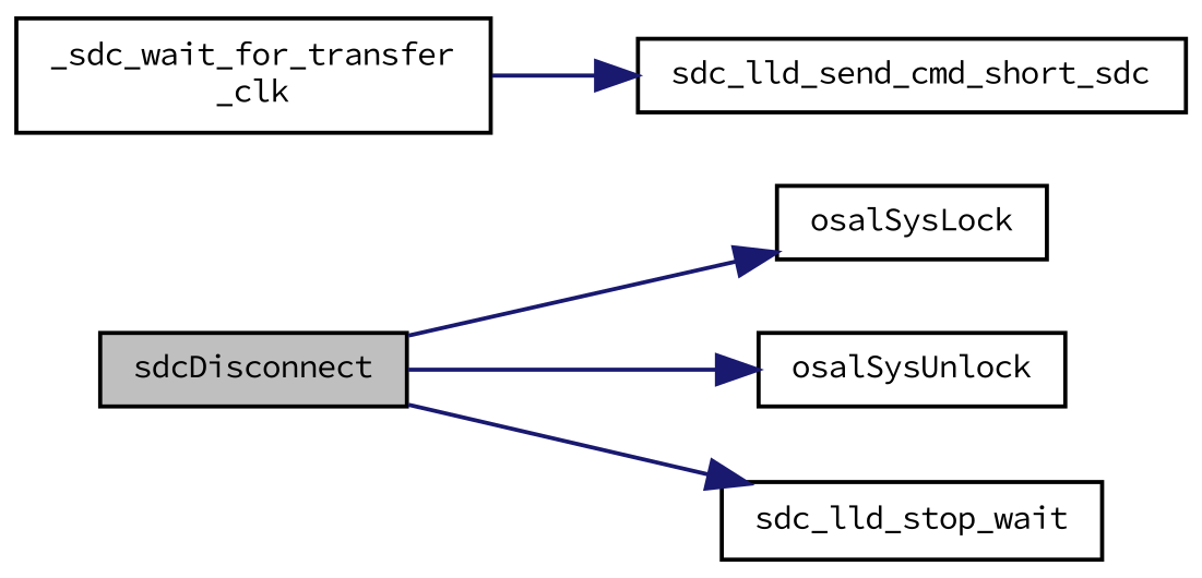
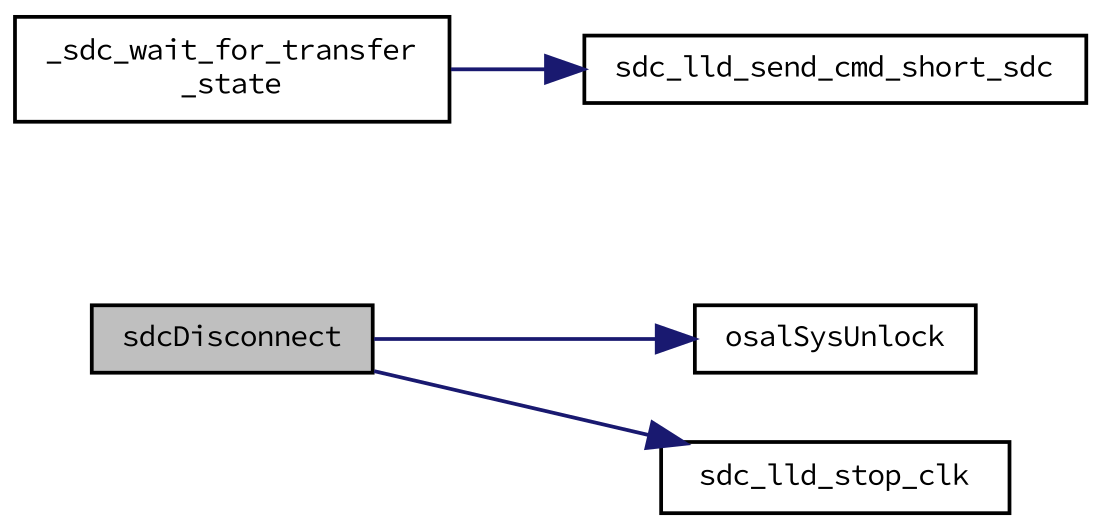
  digraph {
    fontname="Source Code Pro"
    rankdir=LR
    node [color=black fontname="Source Code Pro" fontsize=8 shape=record]
    edge [color=midnightblue fontname="Source Code Pro" fontsize=8 labelfontname=Helvetica labelfontsize=8 style=solid]
    n1 [fillcolor=grey75 fontcolor=black height=0.2 label=sdcDisconnect style=filled width=0.4]
-   n2 [height=0.2 label=osalSysLock width=0.4]
    n3 [height=0.2 label=osalSysUnlock width=0.4]
-   n4 [height=0.2 label=sdc_lld_stop_wait width=0.4]
-   n5 [height=0.2 label="_sdc_wait_for_transfer\l_clk" width=0.4]
+   n4 [height=0.2 label=sdc_lld_stop_clk width=0.4]
+   n5 [height=0.2 label="_sdc_wait_for_transfer\l_state" width=0.4]
    n6 [height=0.2 label=sdc_lld_send_cmd_short_sdc width=0.4]
-   n1 -> n2
    n1 -> n3
    n1 -> n4
    n5 -> n6
  }
